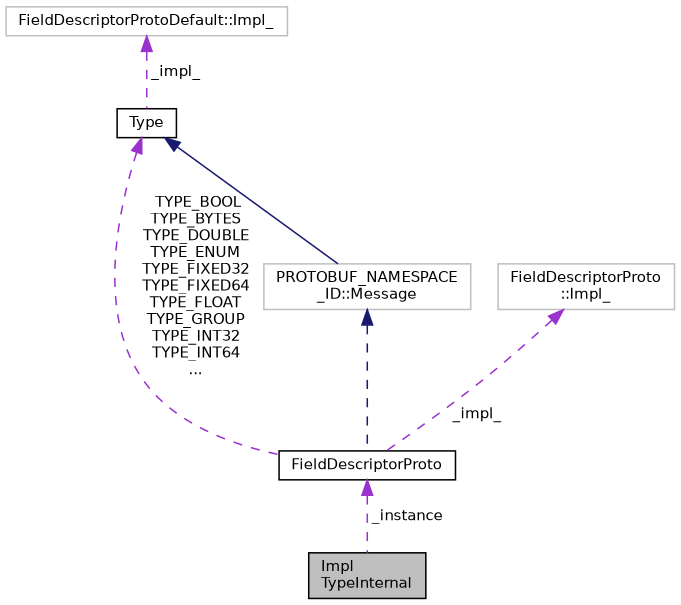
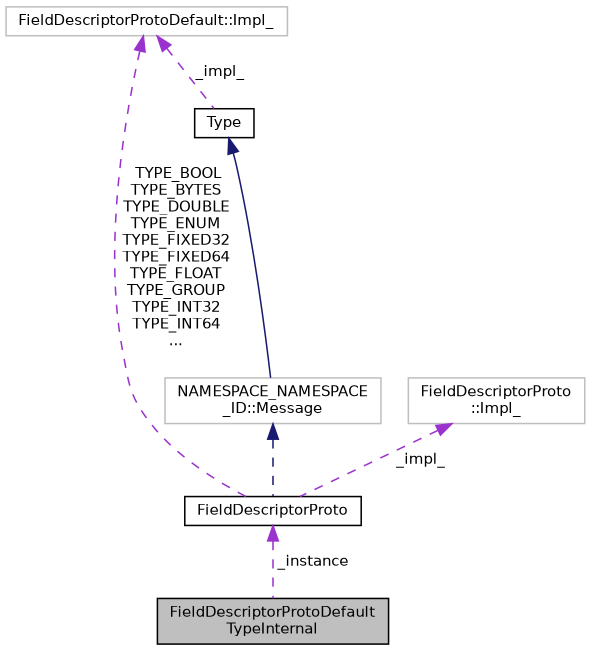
  digraph {
    node [color=black fillcolor=white fontname=Helvetica fontsize=10 shape=record style=filled]
    edge [color=darkorchid3 dir=back fontname=Helvetica fontsize=10 labelfontname=Helvetica labelfontsize=10 style=dashed]
-   n1 [fillcolor=grey75 fontcolor=black height=0.2 label="Impl\lTypeInternal" width=0.4]
+   n1 [fillcolor=grey75 fontcolor=black height=0.2 label="FieldDescriptorProtoDefault\lTypeInternal" width=0.4]
    n2 [height=0.2 label=FieldDescriptorProto width=0.4]
-   n3 [color=grey75 height=0.2 label="PROTOBUF_NAMESPACE\l_ID::Message" width=0.4]
+   n3 [color=grey75 height=0.2 label="NAMESPACE_NAMESPACE\l_ID::Message" width=0.4]
    n4 [height=0.2 label=Type width=0.4]
    n5 [color=grey75 height=0.2 label="FieldDescriptorProtoDefault::Impl_" width=0.4]
    n6 [color=grey75 height=0.2 label="FieldDescriptorProto\l::Impl_" width=0.4]
    n2 -> n1 [label=" _instance"]
    n3 -> n2 [color=midnightblue]
-   n4 -> n2 [label=" TYPE_BOOL\nTYPE_BYTES\nTYPE_DOUBLE\nTYPE_ENUM\nTYPE_FIXED32\nTYPE_FIXED64\nTYPE_FLOAT\nTYPE_GROUP\nTYPE_INT32\nTYPE_INT64\n..."]
+   n5 -> n2 [label=" TYPE_BOOL\nTYPE_BYTES\nTYPE_DOUBLE\nTYPE_ENUM\nTYPE_FIXED32\nTYPE_FIXED64\nTYPE_FLOAT\nTYPE_GROUP\nTYPE_INT32\nTYPE_INT64\n..."]
    n4 -> n3 [color=midnightblue style=solid]
    n5 -> n4 [label=" _impl_"]
    n6 -> n2 [label=" _impl_"]
  }
